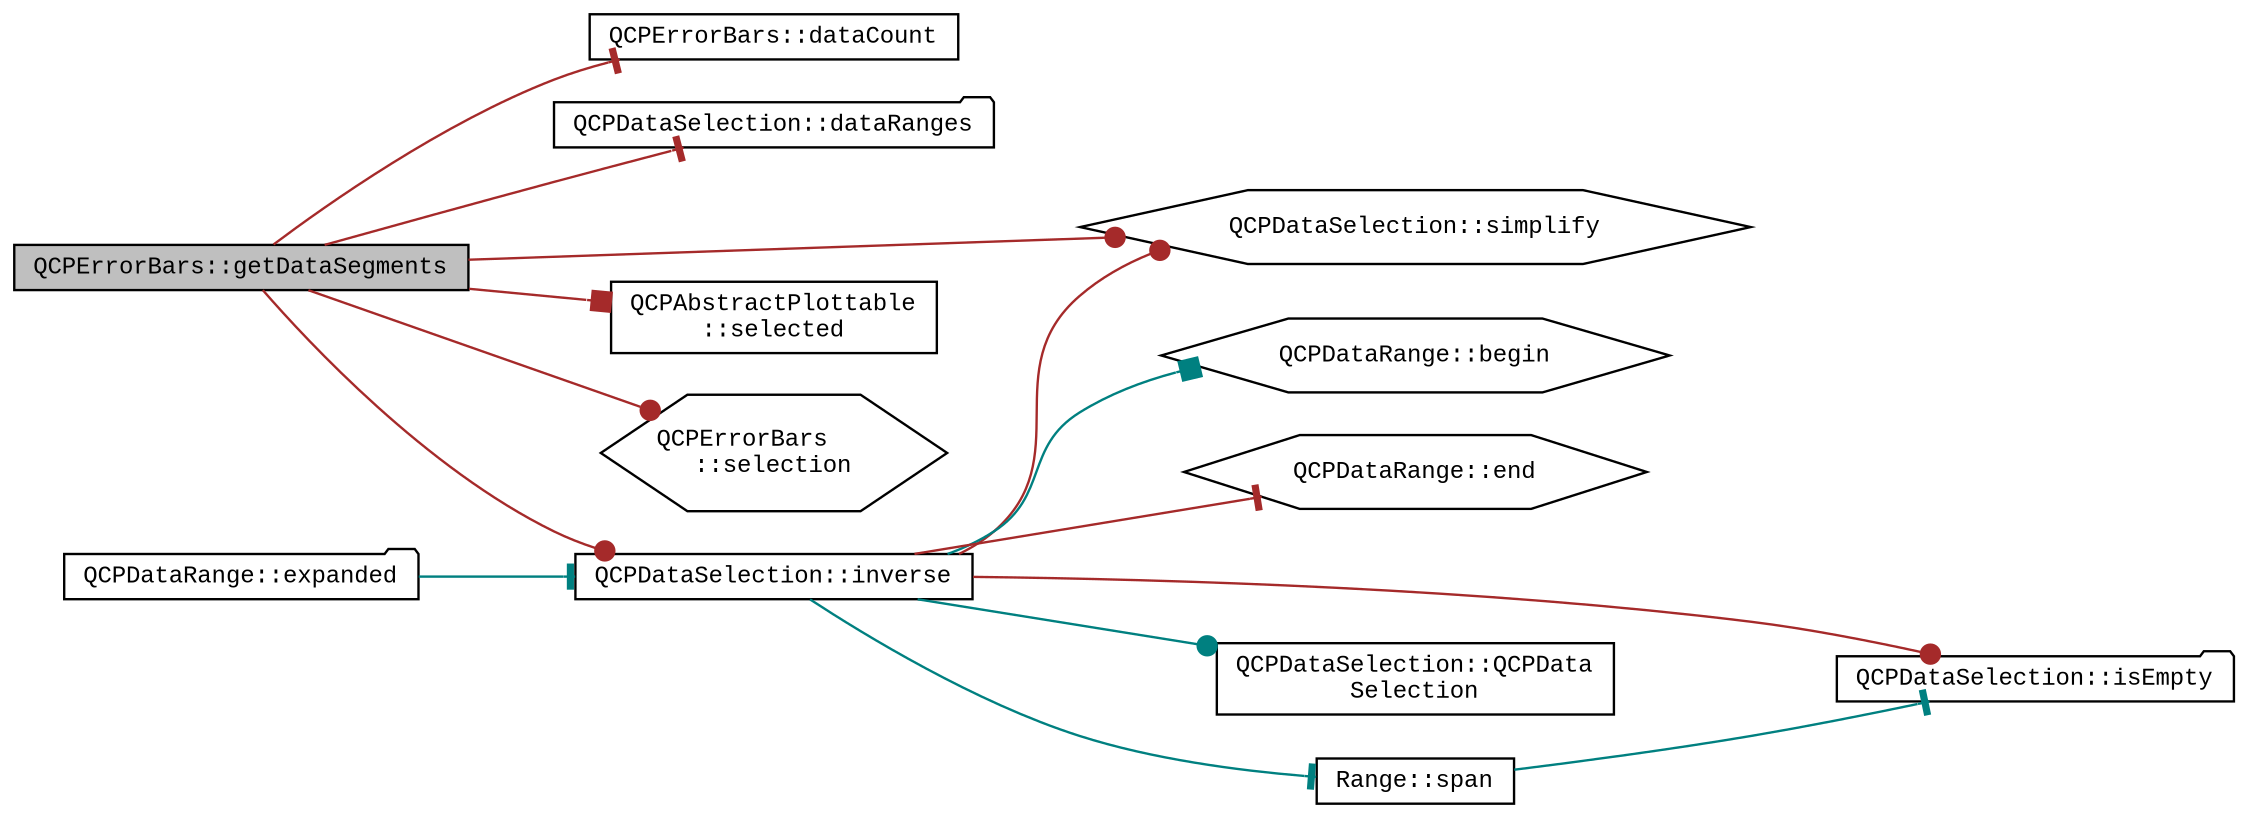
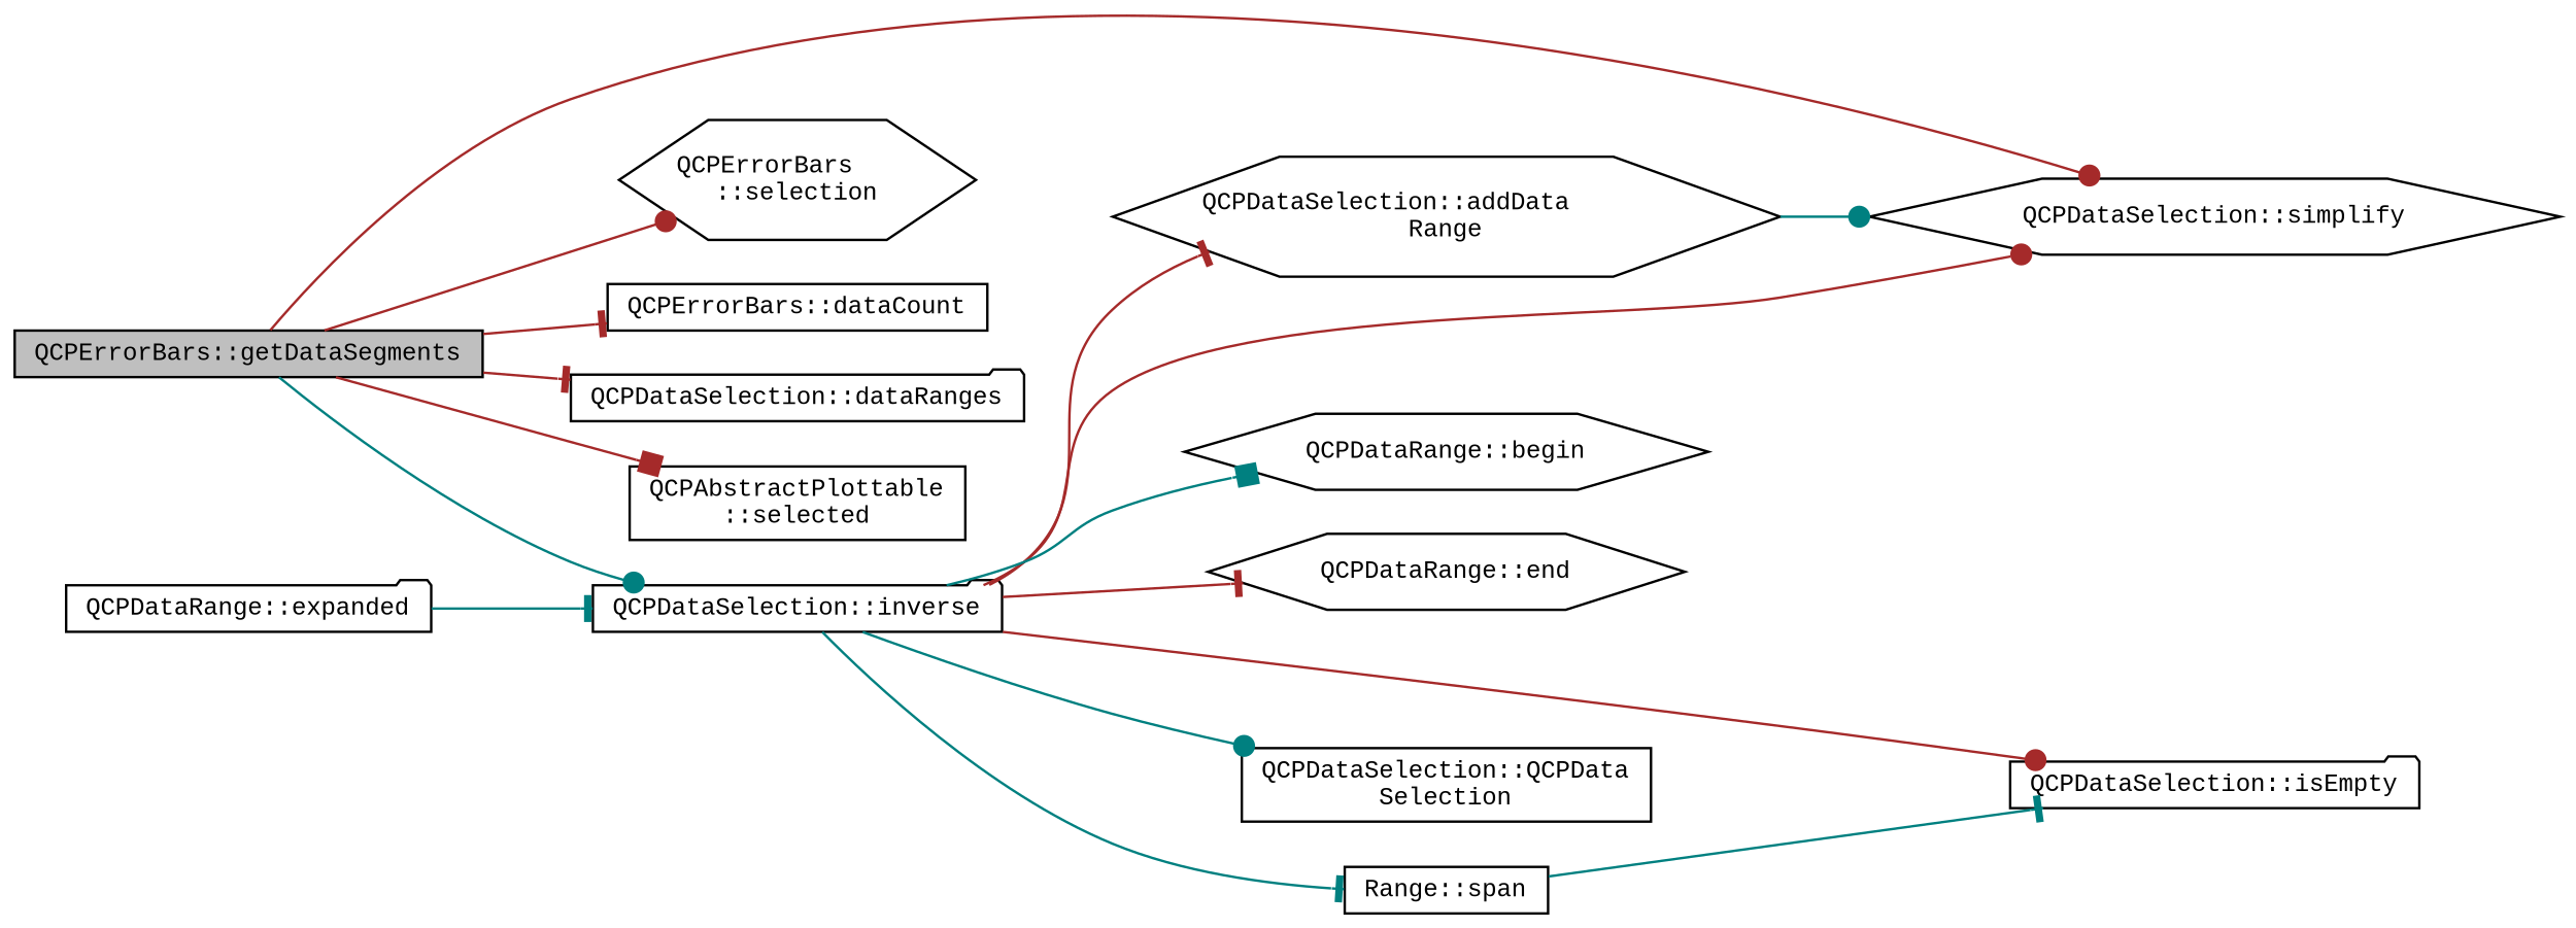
  digraph {
    fontname="Liberation Mono"
    rankdir=LR
    node [color=black fillcolor=white fontname="Liberation Mono" fontsize=10 shape=box style=filled]
    edge [arrowhead=tee color=brown fontname="Liberation Mono" fontsize=10 labelfontname=Helvetica labelfontsize=10 style=solid]
    n1 [fillcolor=grey75 fontcolor=black height=0.2 label="QCPErrorBars::getDataSegments" width=0.4]
    n2 [height=0.2 label="QCPErrorBars::dataCount" width=0.4]
    n3 [height=0.2 label="QCPDataSelection::dataRanges" shape=folder width=0.4]
-   n4 [height=0.2 label="QCPDataSelection::inverse" width=0.4]
+   n4 [height=0.2 label="QCPDataSelection::inverse" shape=folder width=0.4]
    n5 [height=0.2 label="QCPDataSelection::simplify" shape=hexagon width=0.4]
    n6 [height=0.2 label="QCPAbstractPlottable\l::selected" width=0.4]
    n7 [height=0.2 label="QCPErrorBars\l::selection" shape=hexagon width=0.4]
+   n8 [height=0.2 label="QCPDataSelection::addData\lRange" shape=hexagon width=0.4]
    n9 [height=0.2 label="QCPDataRange::begin" shape=hexagon width=0.4]
    n10 [height=0.2 label="QCPDataRange::end" shape=hexagon width=0.4]
    n11 [height=0.2 label="QCPDataSelection::isEmpty" shape=folder width=0.4]
    n12 [height=0.2 label="QCPDataSelection::QCPData\lSelection" width=0.4]
    n13 [height=0.2 label="Range::span" width=0.4]
    n14 [height=0.2 label="QCPDataRange::expanded" shape=folder width=0.4]
    n1 -> n2
    n1 -> n3
-   n1 -> n4 [arrowhead=dot]
+   n1 -> n4 [arrowhead=dot color=teal]
    n1 -> n5 [arrowhead=dot]
    n1 -> n6 [arrowhead=box]
    n1 -> n7 [arrowhead=dot]
    n4 -> n5 [arrowhead=dot]
+   n4 -> n8
    n4 -> n9 [arrowhead=box color=teal]
    n4 -> n10
    n4 -> n11 [arrowhead=dot]
    n4 -> n12 [arrowhead=dot color=teal]
    n4 -> n13 [color=teal]
+   n8 -> n5 [arrowhead=dot color=teal]
    n13 -> n11 [color=teal]
    n14 -> n4 [color=teal]
  }
